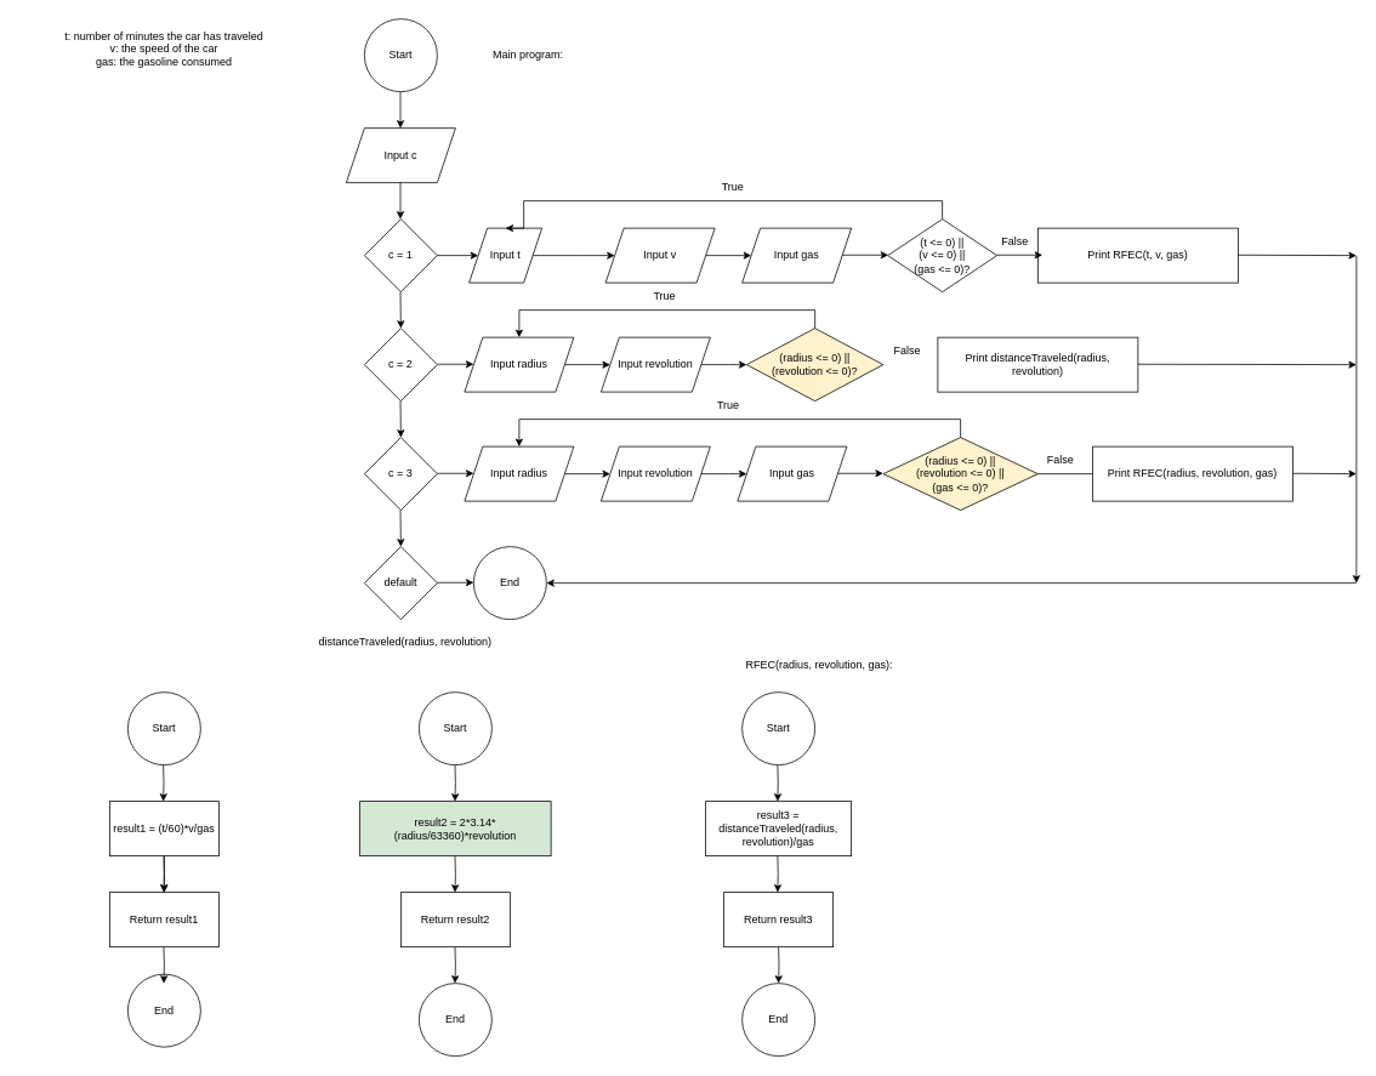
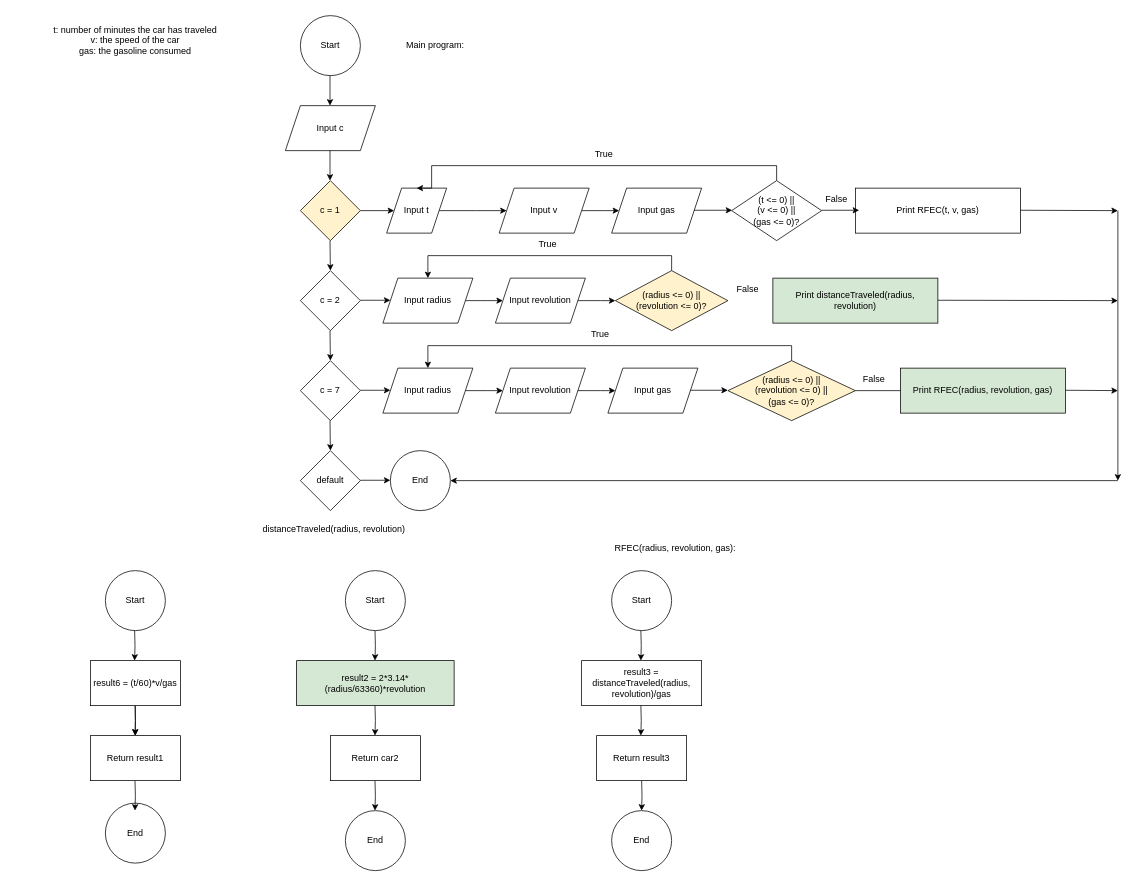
  <mxCell id="0" />
  <mxCell id="1" parent="0" />
  <mxCell id="2" value="Start" style="ellipse;whiteSpace=wrap;html=1;aspect=fixed;" parent="1" vertex="1"><mxGeometry x="400" width="80" height="80" as="geometry" y="20" /></mxCell>
  <mxCell id="3" value="" style="endArrow=classic;html=1;rounded=0;" parent="1" edge="1"><mxGeometry width="50" height="50" relative="1" as="geometry"><mxPoint x="439.5" y="100" as="sourcePoint" /><mxPoint x="439.5" y="140" as="targetPoint" /></mxGeometry></mxCell>
  <mxCell id="4" value="Input c" style="shape=parallelogram;perimeter=parallelogramPerimeter;whiteSpace=wrap;html=1;fixedSize=1;" parent="1" vertex="1"><mxGeometry x="380" y="140" width="120" height="60" as="geometry" /></mxCell>
  <mxCell id="5" value="" style="endArrow=classic;html=1;rounded=0;" parent="1" edge="1"><mxGeometry width="50" height="50" relative="1" as="geometry"><mxPoint x="439.5" y="200" as="sourcePoint" /><mxPoint x="439.5" y="240" as="targetPoint" /></mxGeometry></mxCell>
- <mxCell id="6" value="c = 1" style="rhombus;whiteSpace=wrap;html=1;" parent="1" vertex="1"><mxGeometry x="400" y="240" width="80" height="80" as="geometry" /></mxCell>
+ <mxCell id="6" value="c = 1" style="rhombus;whiteSpace=wrap;html=1;fillColor=#fff2cc;" parent="1" vertex="1"><mxGeometry x="400" y="240" width="80" height="80" as="geometry" /></mxCell>
  <mxCell id="7" value="" style="endArrow=classic;html=1;rounded=0;entryX=0;entryY=0.5;entryDx=0;entryDy=0;" parent="1" target="26" edge="1"><mxGeometry width="50" height="50" relative="1" as="geometry"><mxPoint x="480" y="280" as="sourcePoint" /><mxPoint x="520" y="280" as="targetPoint" /></mxGeometry></mxCell>
  <mxCell id="8" value="t:&lt;span class=&quot;fontstyle0&quot;&gt;&amp;nbsp;number of minutes the car has traveled&lt;br&gt;&lt;span class=&quot;fontstyle0&quot;&gt;v: the speed of the car&lt;br&gt;&lt;/span&gt;&lt;span class=&quot;fontstyle0&quot;&gt;gas: the gasoline consumed&lt;/span&gt; &lt;br/&gt;&lt;br style=&quot;line-height: normal&quot;&gt;&lt;/span&gt; " style="text;html=1;strokeColor=none;fillColor=none;align=center;verticalAlign=middle;whiteSpace=wrap;rounded=0;" parent="1" vertex="1"><mxGeometry x="20" y="45" width="320" height="30" as="geometry" /></mxCell>
  <mxCell id="9" value="c = 2" style="rhombus;whiteSpace=wrap;html=1;" parent="1" vertex="1"><mxGeometry x="400" y="360" width="80" height="80" as="geometry" /></mxCell>
  <mxCell id="10" value="" style="endArrow=classic;html=1;rounded=0;" parent="1" edge="1"><mxGeometry width="50" height="50" relative="1" as="geometry"><mxPoint x="439.5" y="320" as="sourcePoint" /><mxPoint x="439.5" y="360" as="targetPoint" /><Array as="points"><mxPoint x="440" y="360" /></Array></mxGeometry></mxCell>
- <mxCell id="11" value="c = 3" style="rhombus;whiteSpace=wrap;html=1;" parent="1" vertex="1"><mxGeometry x="400" y="480" width="80" height="80" as="geometry" /></mxCell>
+ <mxCell id="11" value="c = 7" style="rhombus;whiteSpace=wrap;html=1;" parent="1" vertex="1"><mxGeometry x="400" y="480" width="80" height="80" as="geometry" /></mxCell>
  <mxCell id="12" value="" style="endArrow=classic;html=1;rounded=0;" parent="1" edge="1"><mxGeometry width="50" height="50" relative="1" as="geometry"><mxPoint x="439.5" y="440" as="sourcePoint" /><mxPoint x="439.5" y="480" as="targetPoint" /><Array as="points"><mxPoint x="440" y="480" /></Array></mxGeometry></mxCell>
  <mxCell id="13" value="default" style="rhombus;whiteSpace=wrap;html=1;" parent="1" vertex="1"><mxGeometry x="400" y="600" width="80" height="80" as="geometry" /></mxCell>
  <mxCell id="14" value="" style="endArrow=classic;html=1;rounded=0;" parent="1" edge="1"><mxGeometry width="50" height="50" relative="1" as="geometry"><mxPoint x="439.5" y="560" as="sourcePoint" /><mxPoint x="439.5" y="600" as="targetPoint" /><Array as="points"><mxPoint x="440" y="600" /></Array></mxGeometry></mxCell>
  <mxCell id="15" value="" style="endArrow=classic;html=1;rounded=0;" parent="1" edge="1"><mxGeometry width="50" height="50" relative="1" as="geometry"><mxPoint x="480" y="399.5" as="sourcePoint" /><mxPoint x="520" y="399.5" as="targetPoint" /></mxGeometry></mxCell>
  <mxCell id="16" value="" style="endArrow=classic;html=1;rounded=0;" parent="1" edge="1"><mxGeometry width="50" height="50" relative="1" as="geometry"><mxPoint x="480" y="519.5" as="sourcePoint" /><mxPoint x="520" y="519.5" as="targetPoint" /></mxGeometry></mxCell>
  <mxCell id="17" value="" style="endArrow=classic;html=1;rounded=0;" parent="1" edge="1"><mxGeometry width="50" height="50" relative="1" as="geometry"><mxPoint x="480" y="639.5" as="sourcePoint" /><mxPoint x="520" y="639.5" as="targetPoint" /></mxGeometry></mxCell>
- <mxCell id="18" value="Print distanceTraveled(radius, revolution)" style="rounded=0;whiteSpace=wrap;html=1;" parent="1" vertex="1"><mxGeometry x="1030" y="370" width="220" height="60" as="geometry" /></mxCell>
- <mxCell id="19" value="Print RFEC(radius, revolution, gas)" style="rounded=0;whiteSpace=wrap;html=1;" parent="1" vertex="1"><mxGeometry x="1200" y="490" width="220" height="60" as="geometry" /></mxCell>
+ <mxCell id="18" value="Print distanceTraveled(radius, revolution)" style="rounded=0;whiteSpace=wrap;html=1;fillColor=#d5e8d4;" parent="1" vertex="1"><mxGeometry x="1030" y="370" width="220" height="60" as="geometry" /></mxCell>
+ <mxCell id="19" value="Print RFEC(radius, revolution, gas)" style="rounded=0;whiteSpace=wrap;html=1;fillColor=#d5e8d4;" parent="1" vertex="1"><mxGeometry x="1200" y="490" width="220" height="60" as="geometry" /></mxCell>
  <mxCell id="20" value="Print RFEC(t, v, gas)" style="rounded=0;whiteSpace=wrap;html=1;" parent="1" vertex="1"><mxGeometry x="1140" y="250" width="220" height="60" as="geometry" /></mxCell>
  <mxCell id="21" value="End" style="ellipse;whiteSpace=wrap;html=1;aspect=fixed;" parent="1" vertex="1"><mxGeometry x="520" y="600" width="80" height="80" as="geometry" /></mxCell>
  <mxCell id="22" value="" style="endArrow=classic;html=1;rounded=0;" parent="1" edge="1"><mxGeometry width="50" height="50" relative="1" as="geometry"><mxPoint x="1360" y="279.5" as="sourcePoint" /><mxPoint x="1490" y="280" as="targetPoint" /><Array as="points" /></mxGeometry></mxCell>
  <mxCell id="23" value="" style="endArrow=classic;html=1;rounded=0;" parent="1" edge="1"><mxGeometry width="50" height="50" relative="1" as="geometry"><mxPoint x="1250" y="399.5" as="sourcePoint" /><mxPoint x="1490" y="400" as="targetPoint" /><Array as="points" /></mxGeometry></mxCell>
  <mxCell id="24" value="" style="endArrow=classic;html=1;rounded=0;" parent="1" edge="1"><mxGeometry width="50" height="50" relative="1" as="geometry"><mxPoint x="1420" y="519.5" as="sourcePoint" /><mxPoint x="1490" y="520" as="targetPoint" /></mxGeometry></mxCell>
  <mxCell id="25" value="" style="edgeStyle=orthogonalEdgeStyle;rounded=0;orthogonalLoop=1;jettySize=auto;html=1;" parent="1" source="26" edge="1"><mxGeometry relative="1" as="geometry"><mxPoint x="675" y="280" as="targetPoint" /></mxGeometry></mxCell>
  <mxCell id="26" value="Input t" style="shape=parallelogram;perimeter=parallelogramPerimeter;whiteSpace=wrap;html=1;fixedSize=1;" parent="1" vertex="1"><mxGeometry x="515" y="250" width="80" height="60" as="geometry" /></mxCell>
  <mxCell id="27" value="" style="edgeStyle=orthogonalEdgeStyle;rounded=0;orthogonalLoop=1;jettySize=auto;html=1;" parent="1" source="28" edge="1"><mxGeometry relative="1" as="geometry"><mxPoint x="825" y="280" as="targetPoint" /></mxGeometry></mxCell>
  <mxCell id="28" value="Input v" style="shape=parallelogram;perimeter=parallelogramPerimeter;whiteSpace=wrap;html=1;fixedSize=1;" parent="1" vertex="1"><mxGeometry x="665" y="250" width="120" height="60" as="geometry" /></mxCell>
  <mxCell id="29" value="Input gas" style="shape=parallelogram;perimeter=parallelogramPerimeter;whiteSpace=wrap;html=1;fixedSize=1;" parent="1" vertex="1"><mxGeometry x="815" y="250" width="120" height="60" as="geometry" /></mxCell>
  <mxCell id="30" value="Start" style="ellipse;whiteSpace=wrap;html=1;aspect=fixed;" parent="1" vertex="1"><mxGeometry x="140" y="760" width="80" height="80" as="geometry" /></mxCell>
  <mxCell id="31" value="" style="edgeStyle=orthogonalEdgeStyle;rounded=0;orthogonalLoop=1;jettySize=auto;html=1;" parent="1" target="59" edge="1"><mxGeometry relative="1" as="geometry"><mxPoint x="975" y="279.5" as="targetPoint" /><mxPoint x="925" y="279.5" as="sourcePoint" /></mxGeometry></mxCell>
  <mxCell id="32" value="" style="edgeStyle=orthogonalEdgeStyle;rounded=0;orthogonalLoop=1;jettySize=auto;html=1;" parent="1" source="33" edge="1"><mxGeometry relative="1" as="geometry"><mxPoint x="180" y="980" as="targetPoint" /></mxGeometry></mxCell>
- <mxCell id="33" value="result1 = (t/60)*v/gas" style="rounded=0;whiteSpace=wrap;html=1;" parent="1" vertex="1"><mxGeometry x="120" y="880" width="120" height="60" as="geometry" /></mxCell>
+ <mxCell id="33" value="result6 = (t/60)*v/gas" style="rounded=0;whiteSpace=wrap;html=1;" parent="1" vertex="1"><mxGeometry x="120" y="880" width="120" height="60" as="geometry" /></mxCell>
  <mxCell id="34" value="" style="endArrow=classic;html=1;rounded=0;" parent="1" edge="1"><mxGeometry width="50" height="50" relative="1" as="geometry"><mxPoint x="179.5" y="940" as="sourcePoint" /><mxPoint x="179.5" y="980" as="targetPoint" /><Array as="points"><mxPoint x="180" y="960" /></Array></mxGeometry></mxCell>
  <mxCell id="35" value="End" style="ellipse;whiteSpace=wrap;html=1;aspect=fixed;" parent="1" vertex="1"><mxGeometry x="140" y="1070" width="80" height="80" as="geometry" /></mxCell>
  <mxCell id="36" value="" style="endArrow=classic;html=1;rounded=0;" parent="1" edge="1"><mxGeometry width="50" height="50" relative="1" as="geometry"><mxPoint x="179.5" y="1040" as="sourcePoint" /><mxPoint x="179.5" y="1080" as="targetPoint" /><Array as="points"><mxPoint x="180" y="1060" /></Array></mxGeometry></mxCell>
  <mxCell id="37" value="" style="edgeStyle=orthogonalEdgeStyle;rounded=0;orthogonalLoop=1;jettySize=auto;html=1;" parent="1" source="38" edge="1"><mxGeometry relative="1" as="geometry"><mxPoint x="670" y="400" as="targetPoint" /></mxGeometry></mxCell>
  <mxCell id="38" value="Input radius" style="shape=parallelogram;perimeter=parallelogramPerimeter;whiteSpace=wrap;html=1;fixedSize=1;" parent="1" vertex="1"><mxGeometry x="510" y="370" width="120" height="60" as="geometry" /></mxCell>
  <mxCell id="39" value="" style="edgeStyle=orthogonalEdgeStyle;rounded=0;orthogonalLoop=1;jettySize=auto;html=1;" parent="1" source="40" edge="1"><mxGeometry relative="1" as="geometry"><mxPoint x="820" y="400" as="targetPoint" /></mxGeometry></mxCell>
  <mxCell id="40" value="Input revolution" style="shape=parallelogram;perimeter=parallelogramPerimeter;whiteSpace=wrap;html=1;fixedSize=1;" parent="1" vertex="1"><mxGeometry x="660" y="370" width="120" height="60" as="geometry" /></mxCell>
  <mxCell id="41" value="Start" style="ellipse;whiteSpace=wrap;html=1;aspect=fixed;" parent="1" vertex="1"><mxGeometry x="460" y="760" width="80" height="80" as="geometry" /></mxCell>
  <mxCell id="42" value="result2 = 2*3.14*&lt;br&gt;(radius/63360)*revolution" style="rounded=0;whiteSpace=wrap;html=1;fillColor=#d5e8d4;" parent="1" vertex="1"><mxGeometry x="395" y="880" width="210" height="60" as="geometry" /></mxCell>
  <mxCell id="43" value="" style="endArrow=classic;html=1;rounded=0;" parent="1" edge="1"><mxGeometry width="50" height="50" relative="1" as="geometry"><mxPoint x="499.5" y="940" as="sourcePoint" /><mxPoint x="499.5" y="980" as="targetPoint" /><Array as="points"><mxPoint x="500" y="960" /></Array></mxGeometry></mxCell>
  <mxCell id="44" value="End" style="ellipse;whiteSpace=wrap;html=1;aspect=fixed;" parent="1" vertex="1"><mxGeometry x="460" y="1080" width="80" height="80" as="geometry" /></mxCell>
  <mxCell id="45" value="" style="endArrow=classic;html=1;rounded=0;" parent="1" edge="1"><mxGeometry width="50" height="50" relative="1" as="geometry"><mxPoint x="499.5" y="1040" as="sourcePoint" /><mxPoint x="499.5" y="1080" as="targetPoint" /><Array as="points"><mxPoint x="500" y="1060" /></Array></mxGeometry></mxCell>
  <mxCell id="46" value="distanceTraveled(radius, revolution)" style="text;html=1;strokeColor=none;fillColor=none;align=center;verticalAlign=middle;whiteSpace=wrap;rounded=0;" parent="1" vertex="1"><mxGeometry x="335" y="690" width="220" height="30" as="geometry" /></mxCell>
  <mxCell id="47" value="RFEC(radius, revolution, gas):" style="text;html=1;strokeColor=none;fillColor=none;align=center;verticalAlign=middle;whiteSpace=wrap;rounded=0;" parent="1" vertex="1"><mxGeometry x="810" y="715" width="180" height="30" as="geometry" /></mxCell>
  <mxCell id="48" value="" style="edgeStyle=orthogonalEdgeStyle;rounded=0;orthogonalLoop=1;jettySize=auto;html=1;" parent="1" source="49" edge="1"><mxGeometry relative="1" as="geometry"><mxPoint x="670" y="520" as="targetPoint" /></mxGeometry></mxCell>
  <mxCell id="49" value="Input radius" style="shape=parallelogram;perimeter=parallelogramPerimeter;whiteSpace=wrap;html=1;fixedSize=1;" parent="1" vertex="1"><mxGeometry x="510" y="490" width="120" height="60" as="geometry" /></mxCell>
  <mxCell id="50" value="" style="edgeStyle=orthogonalEdgeStyle;rounded=0;orthogonalLoop=1;jettySize=auto;html=1;" parent="1" source="51" edge="1"><mxGeometry relative="1" as="geometry"><mxPoint x="820" y="520" as="targetPoint" /></mxGeometry></mxCell>
  <mxCell id="51" value="Input revolution" style="shape=parallelogram;perimeter=parallelogramPerimeter;whiteSpace=wrap;html=1;fixedSize=1;" parent="1" vertex="1"><mxGeometry x="660" y="490" width="120" height="60" as="geometry" /></mxCell>
  <mxCell id="52" value="Input gas" style="shape=parallelogram;perimeter=parallelogramPerimeter;whiteSpace=wrap;html=1;fixedSize=1;" parent="1" vertex="1"><mxGeometry x="810" y="490" width="120" height="60" as="geometry" /></mxCell>
  <mxCell id="53" value="Start" style="ellipse;whiteSpace=wrap;html=1;aspect=fixed;" parent="1" vertex="1"><mxGeometry x="815" y="760" width="80" height="80" as="geometry" /></mxCell>
  <mxCell id="54" value="" style="edgeStyle=orthogonalEdgeStyle;rounded=0;orthogonalLoop=1;jettySize=auto;html=1;" parent="1" edge="1"><mxGeometry relative="1" as="geometry"><mxPoint x="970" y="519.5" as="targetPoint" /><mxPoint x="920" y="519.5" as="sourcePoint" /></mxGeometry></mxCell>
  <mxCell id="55" value="result3 = distanceTraveled(radius, revolution)/gas" style="rounded=0;whiteSpace=wrap;html=1;" parent="1" vertex="1"><mxGeometry x="775" y="880" width="160" height="60" as="geometry" /></mxCell>
  <mxCell id="56" value="" style="endArrow=classic;html=1;rounded=0;" parent="1" edge="1"><mxGeometry width="50" height="50" relative="1" as="geometry"><mxPoint x="854" y="940" as="sourcePoint" /><mxPoint x="854" y="980" as="targetPoint" /><Array as="points"><mxPoint x="854.5" y="960" /></Array></mxGeometry></mxCell>
  <mxCell id="57" value="End" style="ellipse;whiteSpace=wrap;html=1;aspect=fixed;" parent="1" vertex="1"><mxGeometry x="815" y="1080" width="80" height="80" as="geometry" /></mxCell>
  <mxCell id="58" value="" style="endArrow=classic;html=1;rounded=0;" parent="1" edge="1"><mxGeometry width="50" height="50" relative="1" as="geometry"><mxPoint x="855" y="1040" as="sourcePoint" /><mxPoint x="855" y="1080" as="targetPoint" /><Array as="points"><mxPoint x="855.5" y="1060" /></Array></mxGeometry></mxCell>
  <mxCell id="59" value="(t &amp;lt;= 0) ||&lt;br&gt;(v &amp;lt;= 0) ||&lt;br&gt;(gas &amp;lt;= 0)?" style="rhombus;whiteSpace=wrap;html=1;" parent="1" vertex="1"><mxGeometry x="975" y="240" width="120" height="80" as="geometry" /></mxCell>
  <mxCell id="60" value="" style="edgeStyle=orthogonalEdgeStyle;rounded=0;orthogonalLoop=1;jettySize=auto;html=1;entryX=0.5;entryY=0;entryDx=0;entryDy=0;" parent="1" target="26" edge="1"><mxGeometry relative="1" as="geometry"><mxPoint x="575" y="220" as="targetPoint" /><mxPoint x="1035" y="240" as="sourcePoint" /><Array as="points"><mxPoint x="1035" y="220" /><mxPoint x="575" y="220" /></Array></mxGeometry></mxCell>
  <mxCell id="61" value="True" style="text;html=1;strokeColor=none;fillColor=none;align=center;verticalAlign=middle;whiteSpace=wrap;rounded=0;" parent="1" vertex="1"><mxGeometry x="775" y="190" width="60" height="30" as="geometry" /></mxCell>
  <mxCell id="62" value="" style="endArrow=classic;html=1;rounded=0;" parent="1" edge="1"><mxGeometry width="50" height="50" relative="1" as="geometry"><mxPoint x="179" y="840" as="sourcePoint" /><mxPoint x="179" y="880" as="targetPoint" /><Array as="points"><mxPoint x="179.5" y="860" /></Array></mxGeometry></mxCell>
  <mxCell id="63" value="Return result1" style="rounded=0;whiteSpace=wrap;html=1;" parent="1" vertex="1"><mxGeometry x="120" y="980" width="120" height="60" as="geometry" /></mxCell>
- <mxCell id="64" value="Return result2" style="rounded=0;whiteSpace=wrap;html=1;" parent="1" vertex="1"><mxGeometry x="440" y="980" width="120" height="60" as="geometry" /></mxCell>
+ <mxCell id="64" value="Return car2" style="rounded=0;whiteSpace=wrap;html=1;" parent="1" vertex="1"><mxGeometry x="440" y="980" width="120" height="60" as="geometry" /></mxCell>
  <mxCell id="65" value="Main program:" style="text;html=1;strokeColor=none;fillColor=none;align=center;verticalAlign=middle;whiteSpace=wrap;rounded=0;" parent="1" vertex="1"><mxGeometry x="530" y="45" width="100" height="30" as="geometry" /></mxCell>
  <mxCell id="66" value="(radius &amp;lt;= 0) ||&lt;br&gt;(revolution &amp;lt;= 0)?" style="rhombus;whiteSpace=wrap;html=1;fillColor=#fff2cc;" parent="1" vertex="1"><mxGeometry x="820" y="360" width="150" height="80" as="geometry" /></mxCell>
  <mxCell id="67" value="(radius &amp;lt;= 0) ||&lt;br&gt;(revolution &amp;lt;= 0) ||&lt;br&gt;(gas &amp;lt;= 0)?" style="rhombus;whiteSpace=wrap;html=1;fillColor=#fff2cc;" parent="1" vertex="1"><mxGeometry x="970" y="480" width="170" height="80" as="geometry" /></mxCell>
  <mxCell id="68" value="" style="endArrow=classic;html=1;rounded=0;" parent="1" edge="1"><mxGeometry width="50" height="50" relative="1" as="geometry"><mxPoint x="499.5" y="840" as="sourcePoint" /><mxPoint x="499.5" y="880" as="targetPoint" /><Array as="points"><mxPoint x="500" y="860" /></Array></mxGeometry></mxCell>
  <mxCell id="69" value="" style="edgeStyle=orthogonalEdgeStyle;rounded=0;orthogonalLoop=1;jettySize=auto;html=1;exitX=0.5;exitY=0;exitDx=0;exitDy=0;entryX=0.5;entryY=0;entryDx=0;entryDy=0;" parent="1" source="66" target="38" edge="1"><mxGeometry relative="1" as="geometry"><mxPoint x="570" y="340" as="targetPoint" /><mxPoint x="1030" y="360" as="sourcePoint" /><Array as="points"><mxPoint x="895" y="340" /><mxPoint x="570" y="340" /></Array></mxGeometry></mxCell>
  <mxCell id="70" value="True" style="text;html=1;strokeColor=none;fillColor=none;align=center;verticalAlign=middle;whiteSpace=wrap;rounded=0;" parent="1" vertex="1"><mxGeometry x="700" y="310" width="60" height="30" as="geometry" /></mxCell>
  <mxCell id="71" value="" style="edgeStyle=orthogonalEdgeStyle;rounded=0;orthogonalLoop=1;jettySize=auto;html=1;exitX=0.5;exitY=0;exitDx=0;exitDy=0;entryX=0.5;entryY=0;entryDx=0;entryDy=0;" parent="1" source="67" target="49" edge="1"><mxGeometry relative="1" as="geometry"><mxPoint x="570" y="460" as="targetPoint" /><mxPoint x="1030" y="480" as="sourcePoint" /><Array as="points"><mxPoint x="1055" y="460" /><mxPoint x="570" y="460" /></Array></mxGeometry></mxCell>
  <mxCell id="72" value="True" style="text;html=1;strokeColor=none;fillColor=none;align=center;verticalAlign=middle;whiteSpace=wrap;rounded=0;" parent="1" vertex="1"><mxGeometry x="770" y="430" width="60" height="30" as="geometry" /></mxCell>
  <mxCell id="73" value="Return result3" style="rounded=0;whiteSpace=wrap;html=1;" parent="1" vertex="1"><mxGeometry x="795" y="980" width="120" height="60" as="geometry" /></mxCell>
  <mxCell id="74" value="" style="endArrow=classic;html=1;rounded=0;" parent="1" edge="1"><mxGeometry width="50" height="50" relative="1" as="geometry"><mxPoint x="854" y="840" as="sourcePoint" /><mxPoint x="854" y="880" as="targetPoint" /><Array as="points"><mxPoint x="854.5" y="860" /></Array></mxGeometry></mxCell>
  <mxCell id="75" value="" style="edgeStyle=orthogonalEdgeStyle;rounded=0;orthogonalLoop=1;jettySize=auto;html=1;" parent="1" edge="1"><mxGeometry relative="1" as="geometry"><mxPoint x="1145" y="279.5" as="targetPoint" /><mxPoint x="1095" y="279.5" as="sourcePoint" /></mxGeometry></mxCell>
  <mxCell id="76" value="&amp;nbsp; &amp;nbsp;False" style="text;html=1;strokeColor=none;fillColor=none;align=center;verticalAlign=middle;whiteSpace=wrap;rounded=0;" parent="1" vertex="1"><mxGeometry x="1080" y="250" width="60" height="30" as="geometry" /></mxCell>
  <mxCell id="77" value="&amp;nbsp; &amp;nbsp; False" style="text;html=1;strokeColor=none;fillColor=none;align=center;verticalAlign=middle;whiteSpace=wrap;rounded=0;" parent="1" vertex="1"><mxGeometry x="960" y="370" width="60" height="30" as="geometry" /></mxCell>
  <mxCell id="78" value="" style="edgeStyle=orthogonalEdgeStyle;rounded=0;orthogonalLoop=1;jettySize=auto;html=1;exitX=1;exitY=0.5;exitDx=0;exitDy=0;entryX=0;entryY=0.5;entryDx=0;entryDy=0;endArrow=none;" parent="1" source="67" target="19" edge="1"><mxGeometry relative="1" as="geometry"><mxPoint x="1195" y="519.5" as="targetPoint" /><mxPoint x="1145" y="519.5" as="sourcePoint" /></mxGeometry></mxCell>
  <mxCell id="79" value="&amp;nbsp; &amp;nbsp;False" style="text;html=1;strokeColor=none;fillColor=none;align=center;verticalAlign=middle;whiteSpace=wrap;rounded=0;" parent="1" vertex="1"><mxGeometry x="1130" y="490" width="60" height="30" as="geometry" /></mxCell>
  <mxCell id="80" value="" style="endArrow=classic;html=1;rounded=0;" parent="1" edge="1"><mxGeometry width="50" height="50" relative="1" as="geometry"><mxPoint x="1490" y="280" as="sourcePoint" /><mxPoint x="1490" y="640" as="targetPoint" /><Array as="points"><mxPoint x="1490" y="620" /></Array></mxGeometry></mxCell>
  <mxCell id="81" value="" style="endArrow=classic;html=1;rounded=0;entryX=1;entryY=0.5;entryDx=0;entryDy=0;" parent="1" target="21" edge="1"><mxGeometry width="50" height="50" relative="1" as="geometry"><mxPoint x="1490" y="640" as="sourcePoint" /><mxPoint x="615" y="639.5" as="targetPoint" /></mxGeometry></mxCell>
